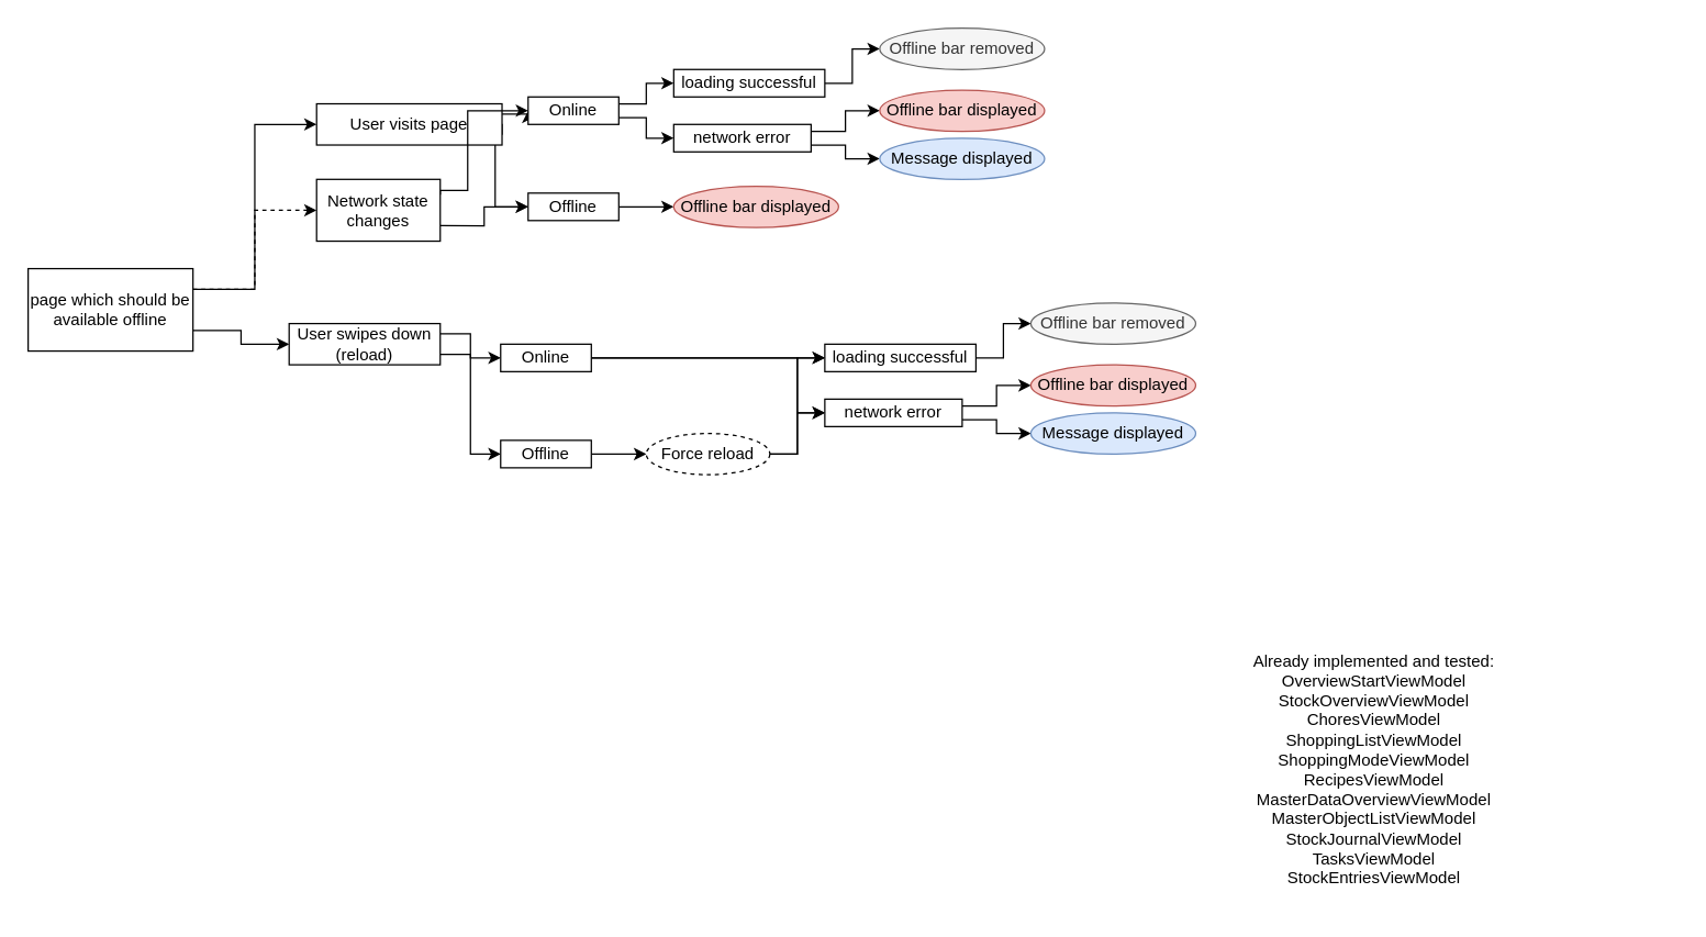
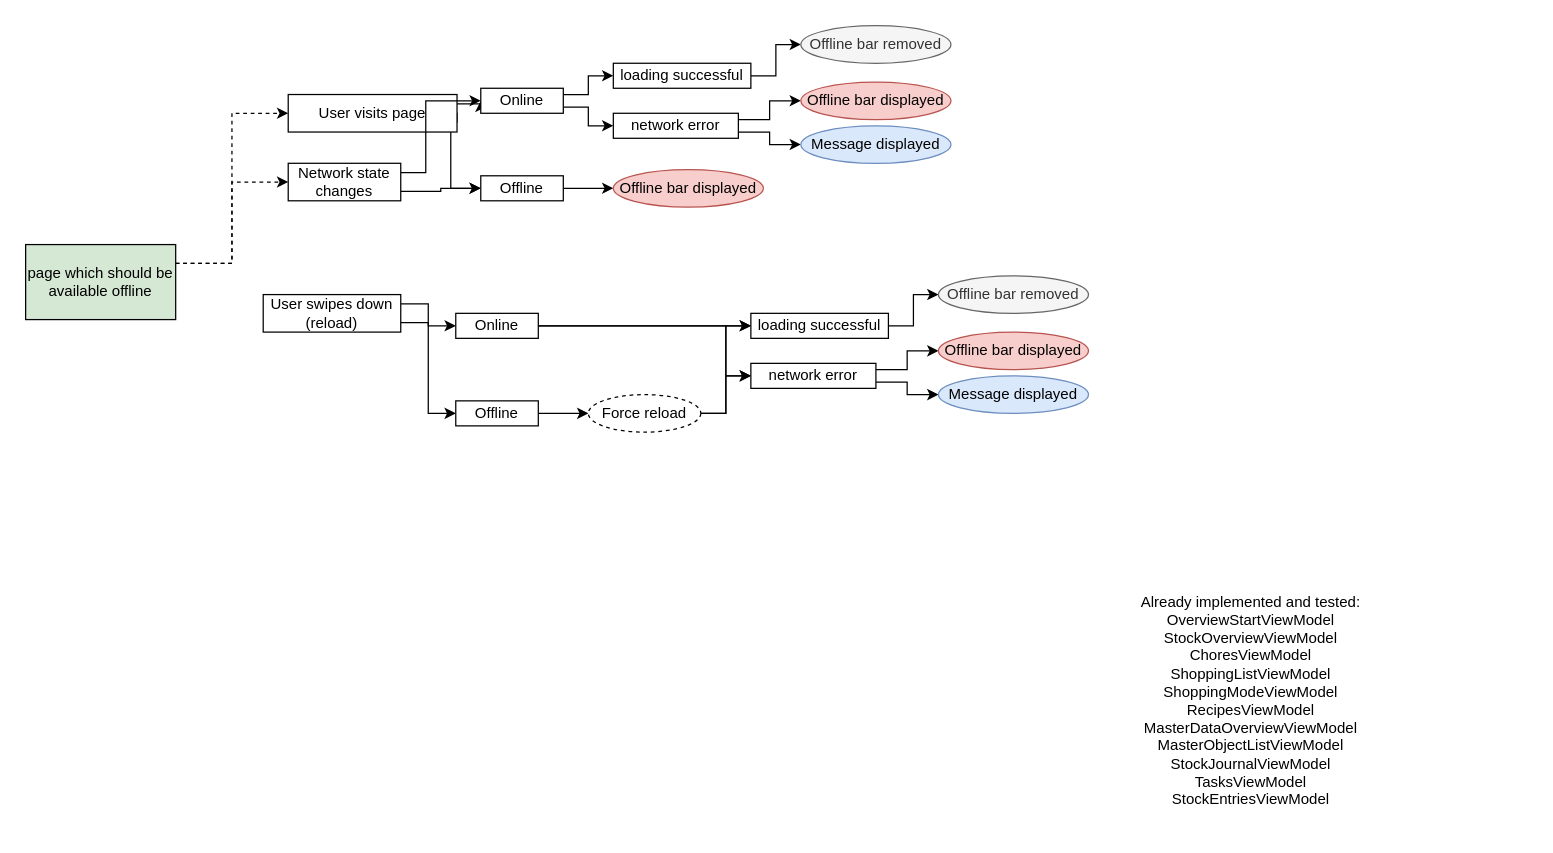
  <mxCell id="0" />
  <mxCell id="1" parent="0" />
  <mxCell id="2" style="edgeStyle=orthogonalEdgeStyle;rounded=0;orthogonalLoop=1;jettySize=auto;html=1;exitX=1;exitY=0.25;exitDx=0;exitDy=0;entryX=0;entryY=0.5;entryDx=0;entryDy=0;" edge="1" parent="1" source="4" target="14"><mxGeometry relative="1" as="geometry" /></mxCell>
  <mxCell id="3" style="edgeStyle=orthogonalEdgeStyle;rounded=0;orthogonalLoop=1;jettySize=auto;html=1;exitX=1;exitY=0.75;exitDx=0;exitDy=0;entryX=0;entryY=0.5;entryDx=0;entryDy=0;" edge="1" parent="1" source="4" target="16"><mxGeometry relative="1" as="geometry"><Array as="points"><mxPoint x="360" y="90" /><mxPoint x="360" y="150" /></Array></mxGeometry></mxCell>
  <mxCell id="4" value="User visits page" style="rounded=0;whiteSpace=wrap;html=1;" vertex="1" parent="1"><mxGeometry x="230" y="75" width="135" height="30" as="geometry" /></mxCell>
- <mxCell id="5" style="edgeStyle=orthogonalEdgeStyle;rounded=0;orthogonalLoop=1;jettySize=auto;html=1;exitX=1;exitY=0.75;exitDx=0;exitDy=0;entryX=0;entryY=0.5;entryDx=0;entryDy=0;" edge="1" parent="1" source="8" target="11"><mxGeometry relative="1" as="geometry" /></mxCell>
- <mxCell id="6" style="edgeStyle=orthogonalEdgeStyle;rounded=0;orthogonalLoop=1;jettySize=auto;html=1;exitX=1;exitY=0.25;exitDx=0;exitDy=0;entryX=0;entryY=0.5;entryDx=0;entryDy=0;" edge="1" parent="1" source="8" target="4"><mxGeometry relative="1" as="geometry" /></mxCell>
+ <mxCell id="6" style="edgeStyle=orthogonalEdgeStyle;rounded=0;orthogonalLoop=1;jettySize=auto;html=1;exitX=1;exitY=0.25;exitDx=0;exitDy=0;entryX=0;entryY=0.5;entryDx=0;entryDy=0;dashed=1;" edge="1" parent="1" source="8" target="4"><mxGeometry relative="1" as="geometry" /></mxCell>
  <mxCell id="7" style="edgeStyle=orthogonalEdgeStyle;rounded=0;orthogonalLoop=1;jettySize=auto;html=1;exitX=1;exitY=0.25;exitDx=0;exitDy=0;entryX=0;entryY=0.5;entryDx=0;entryDy=0;dashed=1;" edge="1" parent="1" source="8" target="44"><mxGeometry relative="1" as="geometry" /></mxCell>
- <mxCell id="8" value="page which should be available offline" style="rounded=0;whiteSpace=wrap;html=1;" vertex="1" parent="1"><mxGeometry x="20" y="195" width="120" height="60" as="geometry" /></mxCell>
+ <mxCell id="8" value="page which should be available offline" style="rounded=0;whiteSpace=wrap;html=1;fillColor=#d5e8d4;" vertex="1" parent="1"><mxGeometry x="20" y="195" width="120" height="60" as="geometry" /></mxCell>
  <mxCell id="9" style="edgeStyle=orthogonalEdgeStyle;rounded=0;orthogonalLoop=1;jettySize=auto;html=1;exitX=1;exitY=0.25;exitDx=0;exitDy=0;entryX=0;entryY=0.5;entryDx=0;entryDy=0;" edge="1" parent="1" source="11" target="41"><mxGeometry relative="1" as="geometry" /></mxCell>
  <mxCell id="10" style="edgeStyle=orthogonalEdgeStyle;rounded=0;orthogonalLoop=1;jettySize=auto;html=1;exitX=1;exitY=0.75;exitDx=0;exitDy=0;entryX=0;entryY=0.5;entryDx=0;entryDy=0;" edge="1" parent="1" source="11" target="26"><mxGeometry relative="1" as="geometry" /></mxCell>
  <mxCell id="11" value="User swipes down&lt;br&gt;(reload)" style="rounded=0;whiteSpace=wrap;html=1;" vertex="1" parent="1"><mxGeometry x="210" y="235" width="110" height="30" as="geometry" /></mxCell>
  <mxCell id="12" style="edgeStyle=orthogonalEdgeStyle;rounded=0;orthogonalLoop=1;jettySize=auto;html=1;exitX=1;exitY=0.75;exitDx=0;exitDy=0;entryX=0;entryY=0.5;entryDx=0;entryDy=0;" edge="1" parent="1" source="14" target="21"><mxGeometry relative="1" as="geometry" /></mxCell>
  <mxCell id="13" style="edgeStyle=orthogonalEdgeStyle;rounded=0;orthogonalLoop=1;jettySize=auto;html=1;exitX=1;exitY=0.25;exitDx=0;exitDy=0;entryX=0;entryY=0.5;entryDx=0;entryDy=0;" edge="1" parent="1" source="14" target="18"><mxGeometry relative="1" as="geometry" /></mxCell>
  <mxCell id="14" value="Online" style="rounded=0;whiteSpace=wrap;html=1;" vertex="1" parent="1"><mxGeometry x="384" y="70" width="66" height="20" as="geometry" /></mxCell>
  <mxCell id="15" style="edgeStyle=orthogonalEdgeStyle;rounded=0;orthogonalLoop=1;jettySize=auto;html=1;exitX=1;exitY=0.5;exitDx=0;exitDy=0;entryX=0;entryY=0.5;entryDx=0;entryDy=0;" edge="1" parent="1" source="16" target="22"><mxGeometry relative="1" as="geometry" /></mxCell>
  <mxCell id="16" value="Offline" style="rounded=0;whiteSpace=wrap;html=1;" vertex="1" parent="1"><mxGeometry x="384" y="140" width="66" height="20" as="geometry" /></mxCell>
  <mxCell id="17" style="edgeStyle=orthogonalEdgeStyle;rounded=0;orthogonalLoop=1;jettySize=auto;html=1;exitX=1;exitY=0.5;exitDx=0;exitDy=0;entryX=0;entryY=0.5;entryDx=0;entryDy=0;" edge="1" parent="1" source="18" target="30"><mxGeometry relative="1" as="geometry" /></mxCell>
  <mxCell id="18" value="loading successful" style="rounded=0;whiteSpace=wrap;html=1;" vertex="1" parent="1"><mxGeometry x="490" y="50" width="110" height="20" as="geometry" /></mxCell>
  <mxCell id="19" style="edgeStyle=orthogonalEdgeStyle;rounded=0;orthogonalLoop=1;jettySize=auto;html=1;exitX=1;exitY=0.25;exitDx=0;exitDy=0;entryX=0;entryY=0.5;entryDx=0;entryDy=0;" edge="1" parent="1" source="21" target="23"><mxGeometry relative="1" as="geometry" /></mxCell>
  <mxCell id="20" style="edgeStyle=orthogonalEdgeStyle;rounded=0;orthogonalLoop=1;jettySize=auto;html=1;exitX=1;exitY=0.75;exitDx=0;exitDy=0;entryX=0;entryY=0.5;entryDx=0;entryDy=0;" edge="1" parent="1" source="21" target="24"><mxGeometry relative="1" as="geometry" /></mxCell>
  <mxCell id="21" value="network error" style="rounded=0;whiteSpace=wrap;html=1;" vertex="1" parent="1"><mxGeometry x="490" y="90" width="100" height="20" as="geometry" /></mxCell>
  <mxCell id="22" value="Offline bar displayed" style="ellipse;whiteSpace=wrap;html=1;fillColor=#f8cecc;strokeColor=#b85450;" vertex="1" parent="1"><mxGeometry x="490" y="135" width="120" height="30" as="geometry" /></mxCell>
  <mxCell id="23" value="Offline bar displayed" style="ellipse;whiteSpace=wrap;html=1;fillColor=#f8cecc;strokeColor=#b85450;" vertex="1" parent="1"><mxGeometry x="640" y="65" width="120" height="30" as="geometry" /></mxCell>
  <mxCell id="24" value="Message displayed" style="ellipse;whiteSpace=wrap;html=1;fillColor=#dae8fc;strokeColor=#6c8ebf;" vertex="1" parent="1"><mxGeometry x="640" y="100" width="120" height="30" as="geometry" /></mxCell>
  <mxCell id="25" style="edgeStyle=orthogonalEdgeStyle;rounded=0;orthogonalLoop=1;jettySize=auto;html=1;exitX=1;exitY=0.5;exitDx=0;exitDy=0;entryX=0;entryY=0.5;entryDx=0;entryDy=0;" edge="1" parent="1" source="26" target="29"><mxGeometry relative="1" as="geometry" /></mxCell>
  <mxCell id="26" value="Offline" style="rounded=0;whiteSpace=wrap;html=1;" vertex="1" parent="1"><mxGeometry x="364" y="320" width="66" height="20" as="geometry" /></mxCell>
  <mxCell id="27" style="edgeStyle=orthogonalEdgeStyle;rounded=0;orthogonalLoop=1;jettySize=auto;html=1;exitX=1;exitY=0.5;exitDx=0;exitDy=0;entryX=0;entryY=0.5;entryDx=0;entryDy=0;" edge="1" parent="1" source="29" target="32"><mxGeometry relative="1" as="geometry" /></mxCell>
  <mxCell id="28" style="edgeStyle=orthogonalEdgeStyle;rounded=0;orthogonalLoop=1;jettySize=auto;html=1;exitX=1;exitY=0.5;exitDx=0;exitDy=0;entryX=0;entryY=0.5;entryDx=0;entryDy=0;" edge="1" parent="1" source="29" target="35"><mxGeometry relative="1" as="geometry" /></mxCell>
  <mxCell id="29" value="Force reload" style="ellipse;whiteSpace=wrap;html=1;dashed=1;" vertex="1" parent="1"><mxGeometry x="470" y="315" width="90" height="30" as="geometry" /></mxCell>
  <mxCell id="30" value="Offline bar removed" style="ellipse;whiteSpace=wrap;html=1;fillColor=#f5f5f5;fontColor=#333333;strokeColor=#666666;" vertex="1" parent="1"><mxGeometry x="640" y="20" width="120" height="30" as="geometry" /></mxCell>
  <mxCell id="31" style="edgeStyle=orthogonalEdgeStyle;rounded=0;orthogonalLoop=1;jettySize=auto;html=1;exitX=1;exitY=0.5;exitDx=0;exitDy=0;entryX=0;entryY=0.5;entryDx=0;entryDy=0;" edge="1" parent="1" source="32" target="38"><mxGeometry relative="1" as="geometry" /></mxCell>
  <mxCell id="32" value="loading successful" style="rounded=0;whiteSpace=wrap;html=1;" vertex="1" parent="1"><mxGeometry x="600" y="250" width="110" height="20" as="geometry" /></mxCell>
  <mxCell id="33" style="edgeStyle=orthogonalEdgeStyle;rounded=0;orthogonalLoop=1;jettySize=auto;html=1;exitX=1;exitY=0.25;exitDx=0;exitDy=0;entryX=0;entryY=0.5;entryDx=0;entryDy=0;" edge="1" parent="1" source="35" target="36"><mxGeometry relative="1" as="geometry" /></mxCell>
  <mxCell id="34" style="edgeStyle=orthogonalEdgeStyle;rounded=0;orthogonalLoop=1;jettySize=auto;html=1;exitX=1;exitY=0.75;exitDx=0;exitDy=0;entryX=0;entryY=0.5;entryDx=0;entryDy=0;" edge="1" parent="1" source="35" target="37"><mxGeometry relative="1" as="geometry" /></mxCell>
  <mxCell id="35" value="network error" style="rounded=0;whiteSpace=wrap;html=1;" vertex="1" parent="1"><mxGeometry x="600" y="290" width="100" height="20" as="geometry" /></mxCell>
  <mxCell id="36" value="Offline bar displayed" style="ellipse;whiteSpace=wrap;html=1;fillColor=#f8cecc;strokeColor=#b85450;" vertex="1" parent="1"><mxGeometry x="750" y="265" width="120" height="30" as="geometry" /></mxCell>
  <mxCell id="37" value="Message displayed" style="ellipse;whiteSpace=wrap;html=1;fillColor=#dae8fc;strokeColor=#6c8ebf;" vertex="1" parent="1"><mxGeometry x="750" y="300" width="120" height="30" as="geometry" /></mxCell>
  <mxCell id="38" value="Offline bar removed" style="ellipse;whiteSpace=wrap;html=1;fillColor=#f5f5f5;fontColor=#333333;strokeColor=#666666;" vertex="1" parent="1"><mxGeometry x="750" y="220" width="120" height="30" as="geometry" /></mxCell>
  <mxCell id="39" style="edgeStyle=orthogonalEdgeStyle;rounded=0;orthogonalLoop=1;jettySize=auto;html=1;exitX=1;exitY=0.5;exitDx=0;exitDy=0;entryX=0;entryY=0.5;entryDx=0;entryDy=0;" edge="1" parent="1" source="41" target="32"><mxGeometry relative="1" as="geometry" /></mxCell>
  <mxCell id="40" style="edgeStyle=orthogonalEdgeStyle;rounded=0;orthogonalLoop=1;jettySize=auto;html=1;exitX=1;exitY=0.5;exitDx=0;exitDy=0;entryX=0;entryY=0.5;entryDx=0;entryDy=0;" edge="1" parent="1" source="41" target="35"><mxGeometry relative="1" as="geometry"><Array as="points"><mxPoint x="580" y="260" /><mxPoint x="580" y="300" /></Array></mxGeometry></mxCell>
  <mxCell id="41" value="Online" style="rounded=0;whiteSpace=wrap;html=1;" vertex="1" parent="1"><mxGeometry x="364" y="250" width="66" height="20" as="geometry" /></mxCell>
  <mxCell id="42" style="edgeStyle=orthogonalEdgeStyle;rounded=0;orthogonalLoop=1;jettySize=auto;html=1;exitX=1;exitY=0.25;exitDx=0;exitDy=0;entryX=0;entryY=0.5;entryDx=0;entryDy=0;jumpStyle=arc;" edge="1" parent="1" source="44" target="14"><mxGeometry relative="1" as="geometry"><Array as="points"><mxPoint x="340" y="138" /><mxPoint x="340" y="80" /></Array></mxGeometry></mxCell>
  <mxCell id="43" style="edgeStyle=orthogonalEdgeStyle;rounded=0;orthogonalLoop=1;jettySize=auto;html=1;exitX=1;exitY=0.75;exitDx=0;exitDy=0;entryX=0;entryY=0.5;entryDx=0;entryDy=0;" edge="1" parent="1" source="44" target="16"><mxGeometry relative="1" as="geometry" /></mxCell>
- <mxCell id="44" value="Network state changes" style="rounded=0;whiteSpace=wrap;html=1;" vertex="1" parent="1"><mxGeometry x="230" y="130" width="90" height="45" as="geometry" /></mxCell>
+ <mxCell id="44" value="Network state changes" style="rounded=0;whiteSpace=wrap;html=1;" vertex="1" parent="1"><mxGeometry x="230" y="130" width="90" height="30" as="geometry" /></mxCell>
  <mxCell id="45" value="Already implemented and tested:&lt;br&gt;OverviewStartViewModel&lt;br&gt;StockOverviewViewModel&lt;br&gt;ChoresViewModel&lt;br&gt;ShoppingListViewModel&lt;br&gt;ShoppingModeViewModel&lt;br&gt;RecipesViewModel&lt;br&gt;MasterDataOverviewViewModel&lt;br&gt;MasterObjectListViewModel&lt;br&gt;StockJournalViewModel&lt;br&gt;TasksViewModel&lt;br&gt;StockEntriesViewModel" style="text;html=1;strokeColor=none;fillColor=none;align=center;verticalAlign=middle;whiteSpace=wrap;rounded=0;" vertex="1" parent="1"><mxGeometry x="780" y="460" width="440" height="200" as="geometry" /></mxCell>
